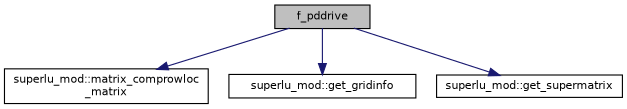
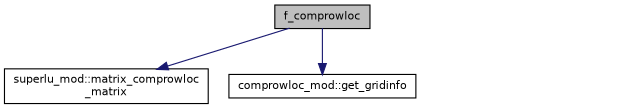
  digraph {
    rankdir=TB
    node [color=black fillcolor=white fontname=Helvetica fontsize=10 shape=record style=filled]
    edge [color=midnightblue fontname=Helvetica fontsize=10 labelfontname=Helvetica labelfontsize=10 style=solid]
-   n1 [fillcolor=grey75 fontcolor=black height=0.2 label=f_pddrive width=0.4]
+   n1 [fillcolor=grey75 fontcolor=black height=0.2 label=f_comprowloc width=0.4]
    n2 [height=0.2 label="superlu_mod::matrix_comprowloc\l_matrix" width=0.4]
-   n3 [height=0.2 label="superlu_mod::get_gridinfo" width=0.4]
-   n4 [height=0.2 label="superlu_mod::get_supermatrix" width=0.4]
+   n3 [height=0.2 label="comprowloc_mod::get_gridinfo" width=0.4]
    n1 -> n2
    n1 -> n3
-   n1 -> n4
  }
